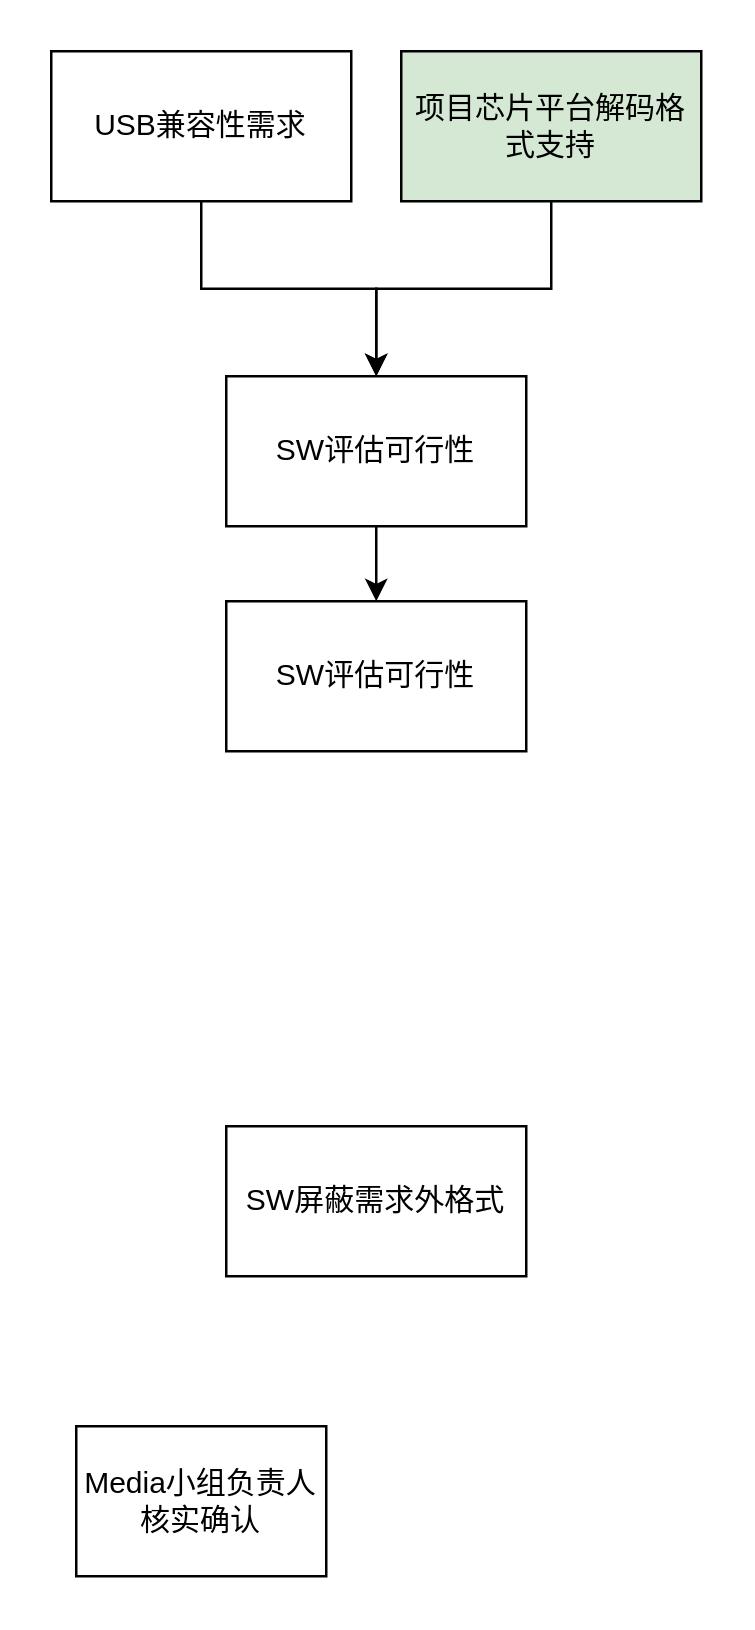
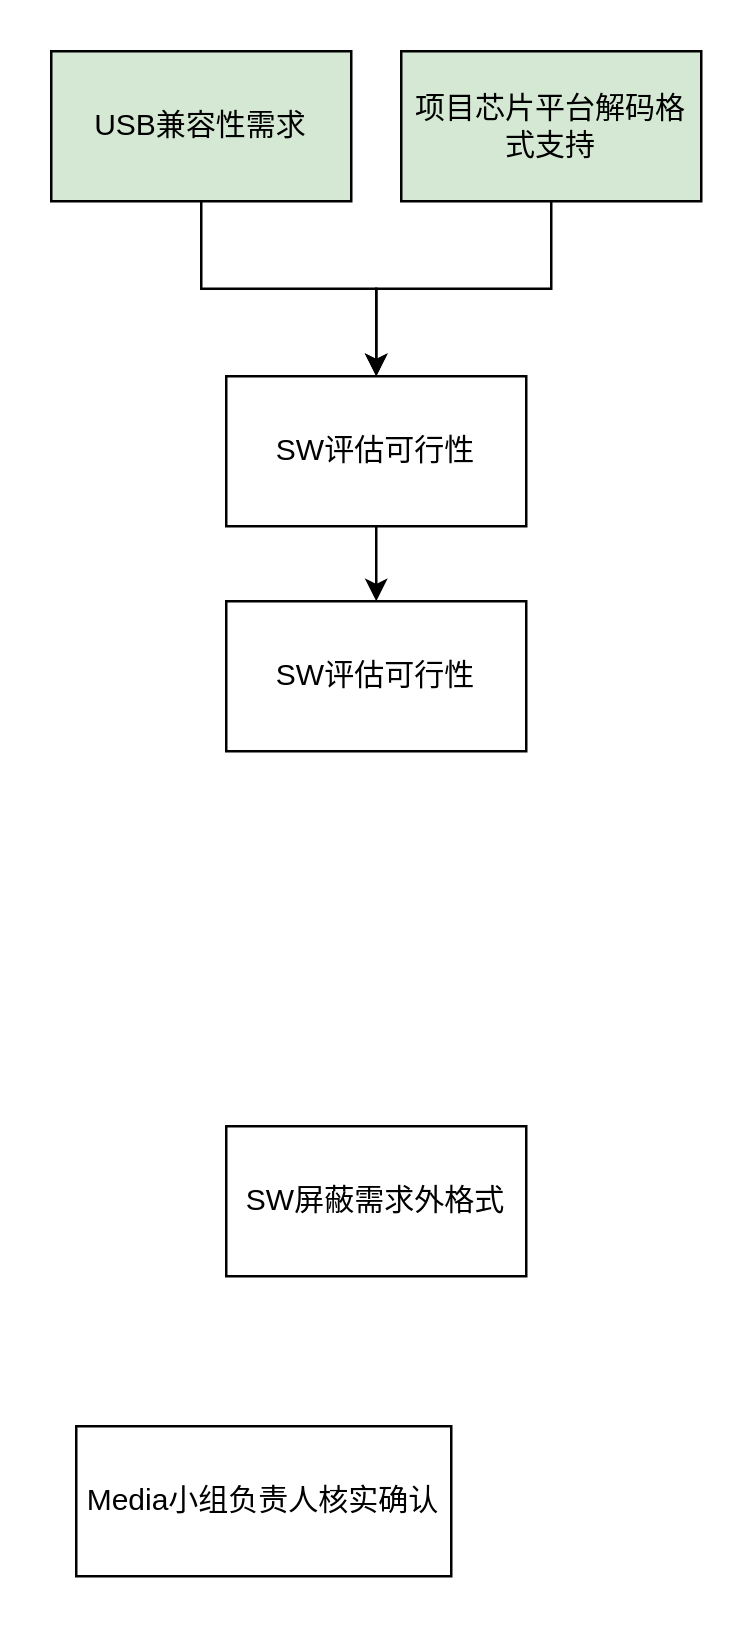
  <mxCell id="0" />
  <mxCell id="1" parent="0" />
  <mxCell id="2" value="" style="edgeStyle=orthogonalEdgeStyle;rounded=0;orthogonalLoop=1;jettySize=auto;html=1;" edge="1" parent="1" source="3" target="5"><mxGeometry relative="1" as="geometry" /></mxCell>
- <mxCell id="3" value="USB兼容性需求" style="rounded=0;whiteSpace=wrap;html=1;" vertex="1" parent="1"><mxGeometry x="20" y="20" width="120" height="60" as="geometry" /></mxCell>
+ <mxCell id="3" value="USB兼容性需求" style="rounded=0;whiteSpace=wrap;html=1;fillColor=#d5e8d4;" vertex="1" parent="1"><mxGeometry x="20" y="20" width="120" height="60" as="geometry" /></mxCell>
  <mxCell id="4" value="" style="edgeStyle=orthogonalEdgeStyle;rounded=0;orthogonalLoop=1;jettySize=auto;html=1;" edge="1" parent="1" source="5" target="6"><mxGeometry relative="1" as="geometry" /></mxCell>
  <mxCell id="5" value="SW评估可行性" style="rounded=0;whiteSpace=wrap;html=1;" vertex="1" parent="1"><mxGeometry x="90" y="150" width="120" height="60" as="geometry" /></mxCell>
  <mxCell id="6" value="SW评估可行性" style="rounded=0;whiteSpace=wrap;html=1;" vertex="1" parent="1"><mxGeometry x="90" y="240" width="120" height="60" as="geometry" /></mxCell>
  <mxCell id="7" style="edgeStyle=orthogonalEdgeStyle;rounded=0;orthogonalLoop=1;jettySize=auto;html=1;" edge="1" parent="1" source="8" target="5"><mxGeometry relative="1" as="geometry" /></mxCell>
  <mxCell id="8" value="项目芯片平台解码格式支持" style="rounded=0;whiteSpace=wrap;html=1;fillColor=#d5e8d4;" vertex="1" parent="1"><mxGeometry x="160" y="20" width="120" height="60" as="geometry" /></mxCell>
  <mxCell id="9" value="SW屏蔽需求外格式" style="rounded=0;whiteSpace=wrap;html=1;" vertex="1" parent="1"><mxGeometry x="90" y="450" width="120" height="60" as="geometry" /></mxCell>
- <mxCell id="10" value="Media小组负责人核实确认" style="rounded=0;whiteSpace=wrap;html=1;" vertex="1" parent="1"><mxGeometry x="30" y="570" width="100" height="60" as="geometry" /></mxCell>
+ <mxCell id="10" value="Media小组负责人核实确认" style="rounded=0;whiteSpace=wrap;html=1;" vertex="1" parent="1"><mxGeometry x="30" y="570" width="150" height="60" as="geometry" /></mxCell>
